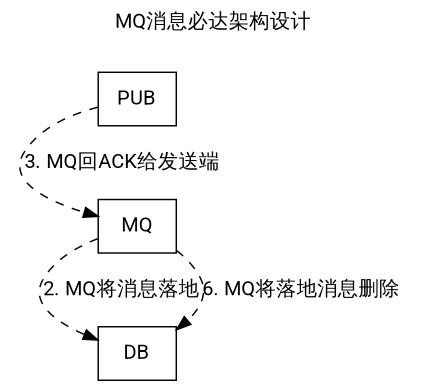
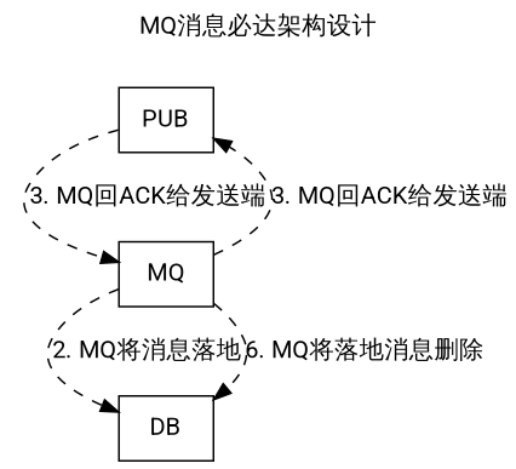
  digraph {
    fontname=Roboto
    label="MQ消息必达架构设计"
    labelloc=t
    node [fontname=Roboto shape=record]
    edge [fontname=Roboto style=dashed]
    PUB
    MQ
    DB
    PUB -> MQ [label="3. MQ回ACK给发送端"]
+   MQ -> PUB [label="3. MQ回ACK给发送端"]
    MQ -> DB [label="2. MQ将消息落地"]
    MQ -> DB [label="6. MQ将落地消息删除"]
  }
